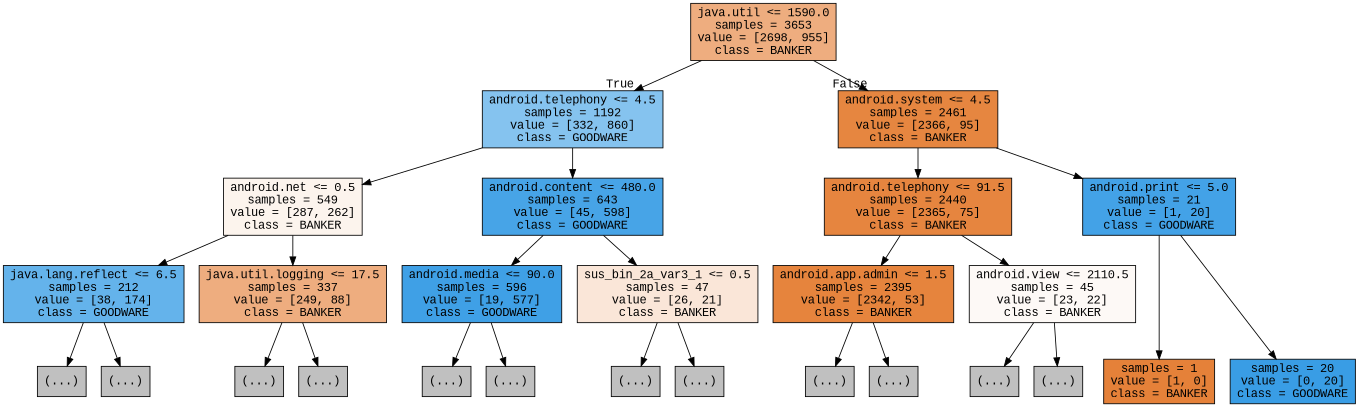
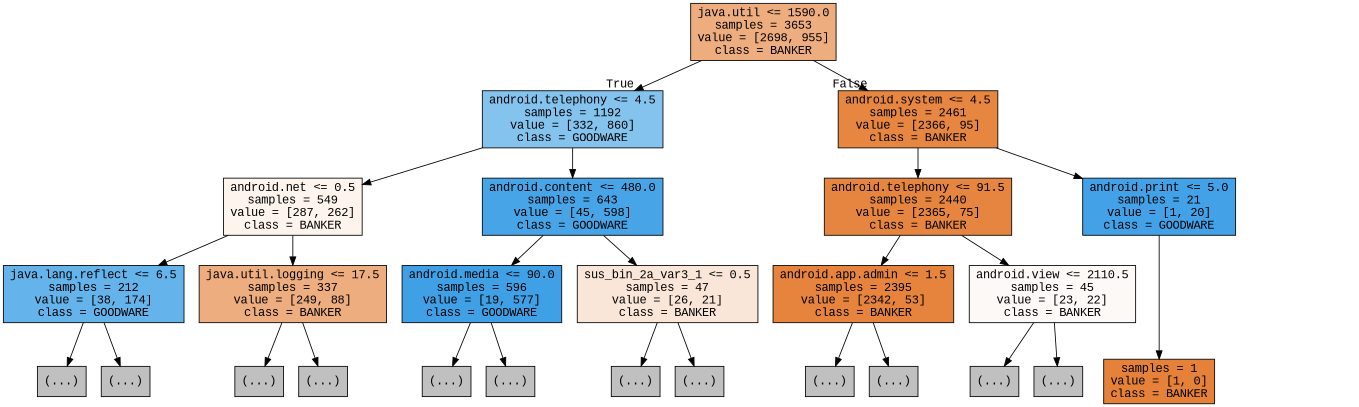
  digraph {
    ranksep=equally
    splines=polyline
    fontname="Liberation Mono"
    node [color=black fillcolor="#C0C0C0" shape=box style=filled fontname="Liberation Mono"]
    edge [fontname="Liberation Mono"]
    n1 [fillcolor="#e58139a5" label="java.util <= 1590.0\nsamples = 3653\nvalue = [2698, 955]\nclass = BANKER"]
    n2 [fillcolor="#399de59d" label="android.telephony <= 4.5\nsamples = 1192\nvalue = [332, 860]\nclass = GOODWARE"]
    n3 [fillcolor="#e58139f5" label="android.system <= 4.5\nsamples = 2461\nvalue = [2366, 95]\nclass = BANKER"]
    n4 [fillcolor="#e5813916" label="android.net <= 0.5\nsamples = 549\nvalue = [287, 262]\nclass = BANKER"]
    n5 [fillcolor="#399de5ec" label="android.content <= 480.0\nsamples = 643\nvalue = [45, 598]\nclass = GOODWARE"]
    n6 [fillcolor="#e58139f7" label="android.telephony <= 91.5\nsamples = 2440\nvalue = [2365, 75]\nclass = BANKER"]
    n7 [fillcolor="#399de5f2" label="android.print <= 5.0\nsamples = 21\nvalue = [1, 20]\nclass = GOODWARE"]
    n8 [fillcolor="#399de5c7" label="java.lang.reflect <= 6.5\nsamples = 212\nvalue = [38, 174]\nclass = GOODWARE"]
    n9 [fillcolor="#e58139a5" label="java.util.logging <= 17.5\nsamples = 337\nvalue = [249, 88]\nclass = BANKER"]
    n10 [fillcolor="#399de5f7" label="android.media <= 90.0\nsamples = 596\nvalue = [19, 577]\nclass = GOODWARE"]
    n11 [fillcolor="#e5813931" label="sus_bin_2a_var3_1 <= 0.5\nsamples = 47\nvalue = [26, 21]\nclass = BANKER"]
    n12 [fillcolor="#e58139f9" label="android.app.admin <= 1.5\nsamples = 2395\nvalue = [2342, 53]\nclass = BANKER"]
    n13 [fillcolor="#e581390b" label="android.view <= 2110.5\nsamples = 45\nvalue = [23, 22]\nclass = BANKER"]
    n14 [label="(...)"]
    n15 [label="(...)"]
    n16 [label="(...)"]
    n17 [label="(...)"]
    n18 [label="(...)"]
    n19 [label="(...)"]
    n20 [label="(...)"]
    n21 [label="(...)"]
    n22 [label="(...)"]
    n23 [label="(...)"]
    n24 [label="(...)"]
    n25 [label="(...)"]
    n26 [fillcolor="#e58139ff" label="samples = 1\nvalue = [1, 0]\nclass = BANKER"]
-   n27 [fillcolor="#399de5ff" label="samples = 20\nvalue = [0, 20]\nclass = GOODWARE"]
    subgraph sub_1 {
      rank=same
      n1
    }
    subgraph sub_2 {
      rank=same
      n2
      n3
    }
    subgraph sub_3 {
      rank=same
      n4
      n5
      n6
      n7
    }
    subgraph sub_4 {
      rank=same
      n8
      n9
      n10
      n11
      n12
      n13
    }
    subgraph sub_5 {
      rank=same
      n14
      n15
      n16
      n17
      n18
      n19
      n20
      n21
      n22
      n23
      n24
      n25
      n26
-     n27
    }
    n1 -> n2 [headlabel=True labelangle=45 labeldistance=2.5]
    n1 -> n3 [headlabel=False labelangle=-45 labeldistance=2.5]
    n2 -> n4
    n2 -> n5
    n3 -> n6
    n3 -> n7
    n4 -> n8
    n4 -> n9
    n5 -> n10
    n5 -> n11
    n6 -> n12
    n6 -> n13
    n7 -> n26
-   n7 -> n27
    n8 -> n14
    n8 -> n15
    n9 -> n16
    n9 -> n17
    n10 -> n18
    n10 -> n19
    n11 -> n20
    n11 -> n21
    n12 -> n22
    n12 -> n23
    n13 -> n24
    n13 -> n25
  }
